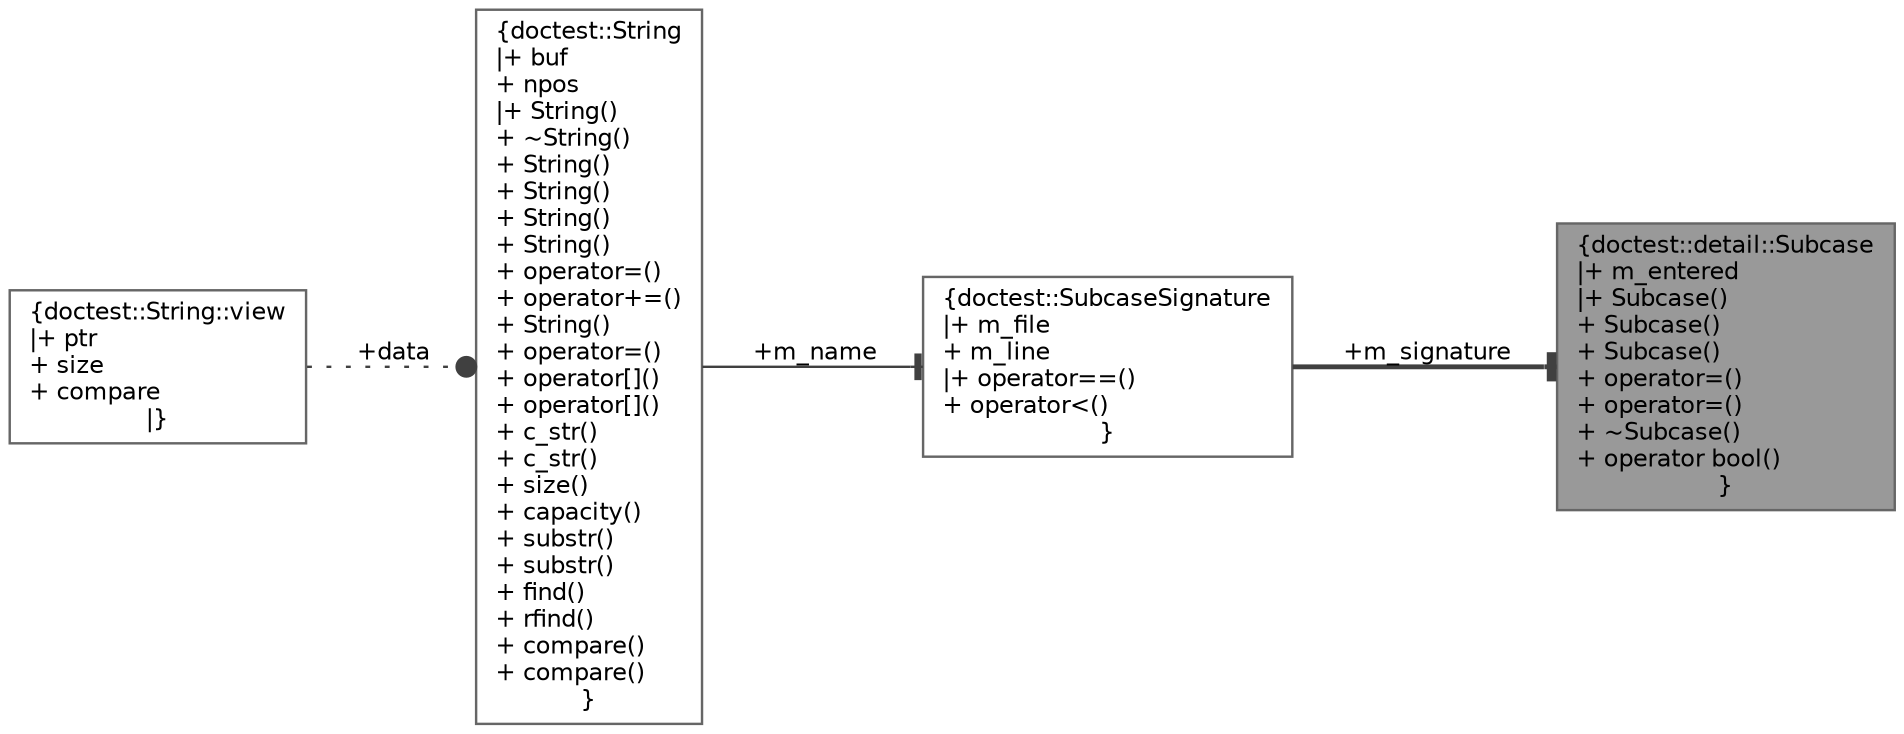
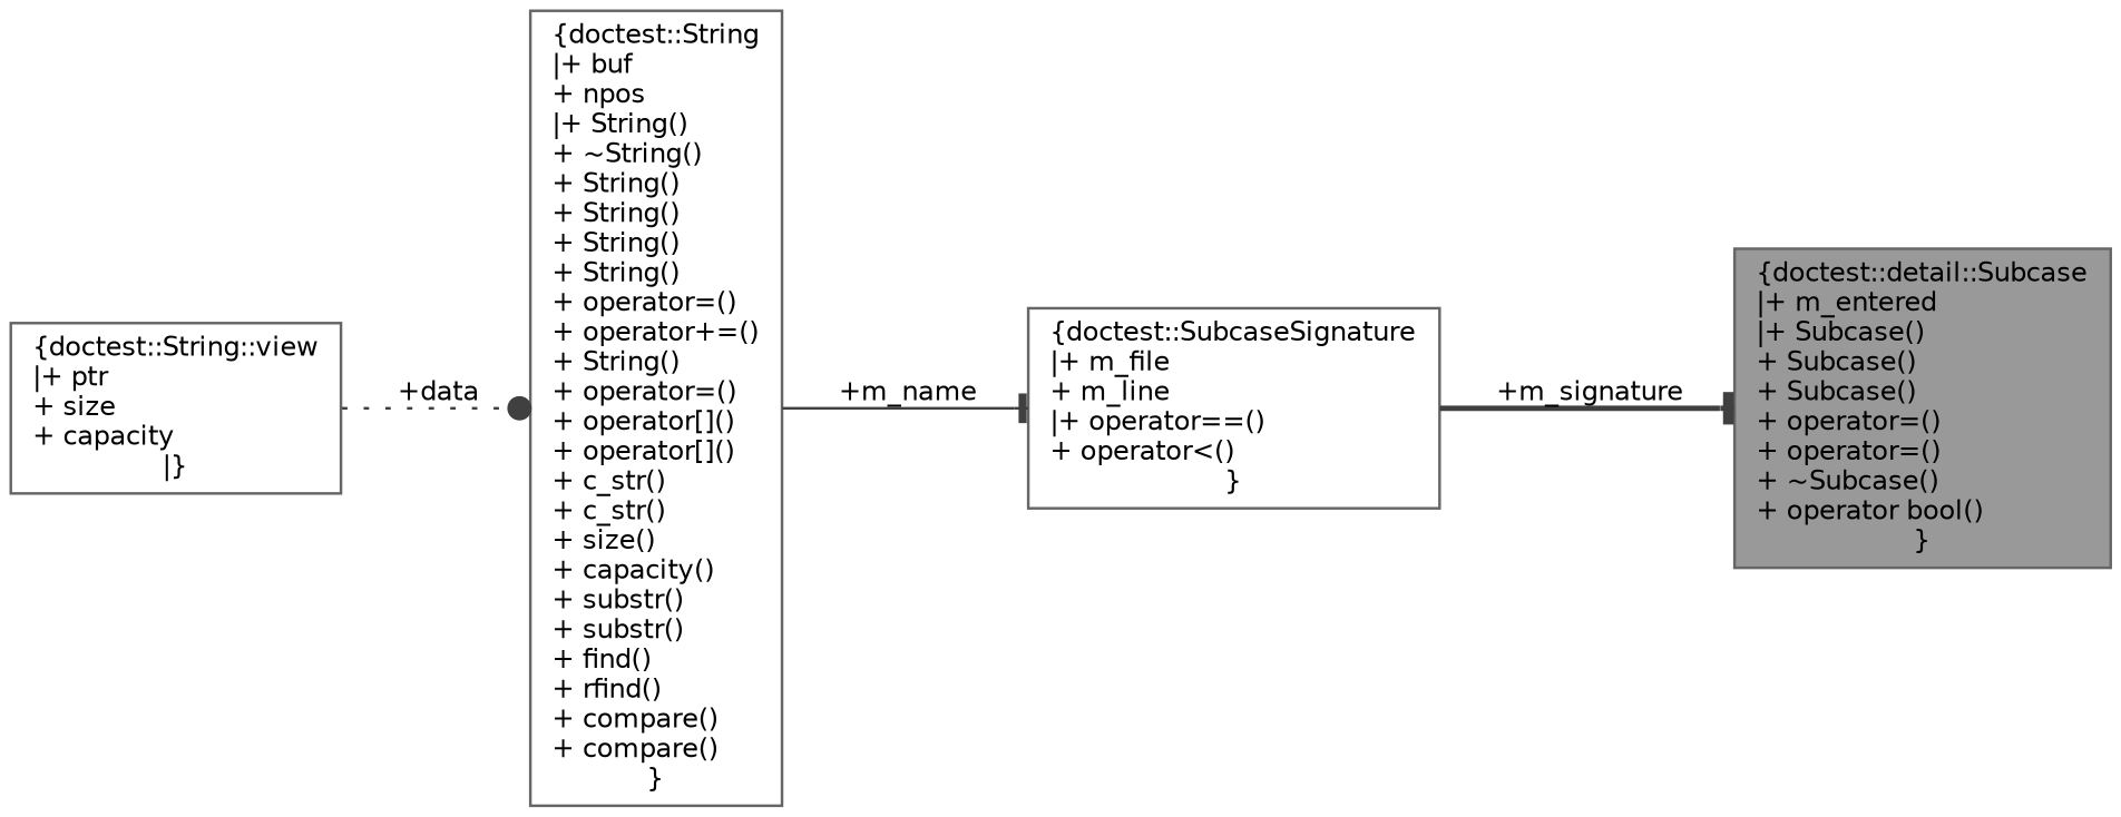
  digraph {
    rankdir=LR
    node [color=gray40 fillcolor=white fontname=Helvetica fontsize=10 shape=box style=filled]
    edge [arrowhead=tee color=grey25 fontname=Helvetica fontsize=10 labelfontname=Helvetica labelfontsize=10]
    n1 [fillcolor=grey60 fontcolor=black height=0.2 label="{doctest::detail::Subcase\n|+ m_entered\l|+ Subcase()\l+ Subcase()\l+ Subcase()\l+ operator=()\l+ operator=()\l+ ~Subcase()\l+ operator bool()\l}" width=0.4]
    n2 [height=0.2 label="{doctest::SubcaseSignature\n|+ m_file\l+ m_line\l|+ operator==()\l+ operator\<()\l}" width=0.4]
    n3 [height=0.2 label="{doctest::String\n|+ buf\l+ npos\l|+ String()\l+ ~String()\l+ String()\l+ String()\l+ String()\l+ String()\l+ operator=()\l+ operator+=()\l+ String()\l+ operator=()\l+ operator[]()\l+ operator[]()\l+ c_str()\l+ c_str()\l+ size()\l+ capacity()\l+ substr()\l+ substr()\l+ find()\l+ rfind()\l+ compare()\l+ compare()\l}" width=0.4]
-   n4 [height=0.2 label="{doctest::String::view\n|+ ptr\l+ size\l+ compare\l|}" width=0.4]
+   n4 [height=0.2 label="{doctest::String::view\n|+ ptr\l+ size\l+ capacity\l|}" width=0.4]
    n2 -> n1 [label=" +m_signature" style=bold]
    n3 -> n2 [label=" +m_name" style=solid]
    n4 -> n3 [arrowhead=dot label=" +data" style=dotted]
  }
